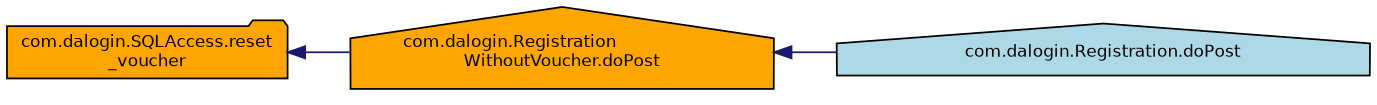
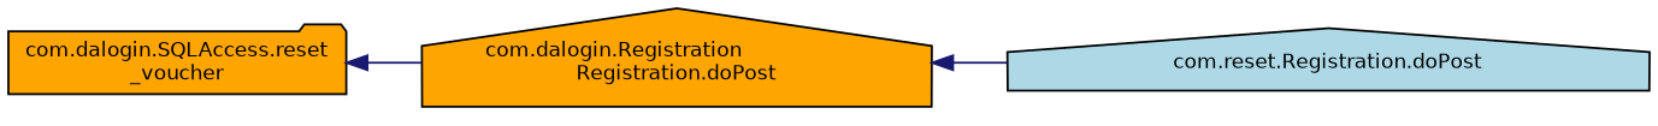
  digraph {
    rankdir=LR
    node [color=black fillcolor=orange fontname=Helvetica fontsize=10 shape=house style=filled]
    edge [color=midnightblue dir=back fontname=Helvetica fontsize=10 labelfontname=Helvetica labelfontsize=10 style=solid]
    n1 [fontcolor=black height=0.2 label="com.dalogin.SQLAccess.reset\l_voucher" shape=folder width=0.4]
-   n2 [height=0.2 label="com.dalogin.Registration\lWithoutVoucher.doPost" width=0.4]
-   n3 [fillcolor=lightblue height=0.2 label="com.dalogin.Registration.doPost" width=0.4]
+   n2 [height=0.2 label="com.dalogin.Registration\lRegistration.doPost" width=0.4]
+   n3 [fillcolor=lightblue height=0.2 label="com.reset.Registration.doPost" width=0.4]
    n1 -> n2
    n2 -> n3
  }
